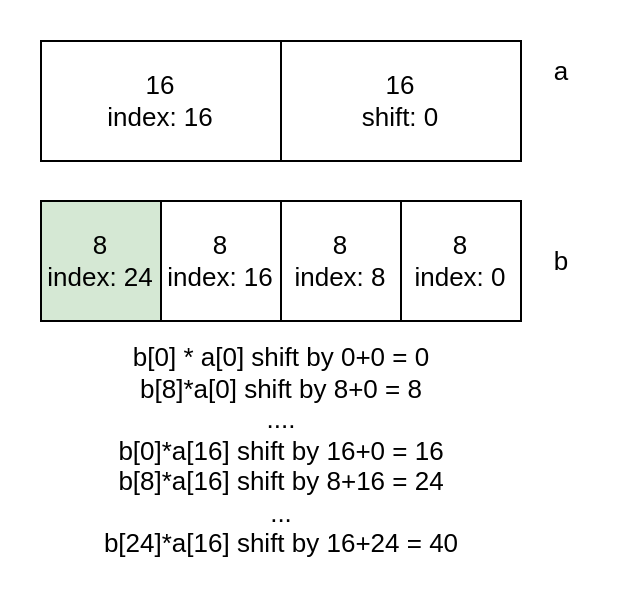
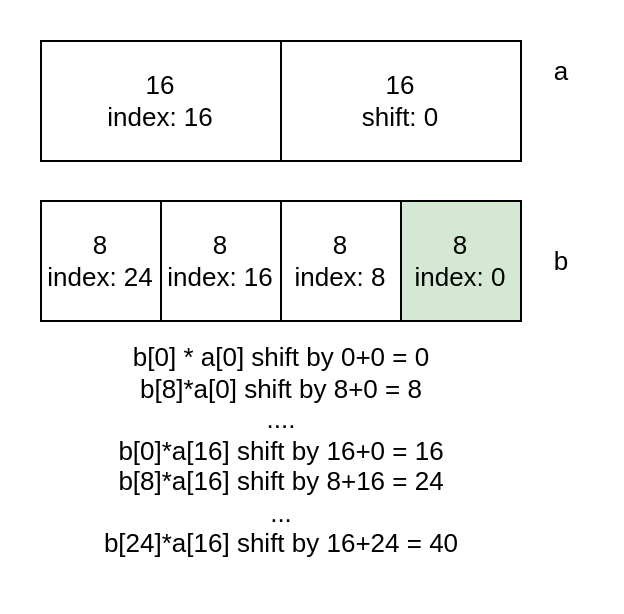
  <mxCell id="0" />
  <mxCell id="1" parent="0" />
  <mxCell id="2" value="16&lt;br style=&quot;font-size: 13px;&quot;&gt;index: 16" style="rounded=0;whiteSpace=wrap;html=1;fontSize=13;" vertex="1" parent="1"><mxGeometry x="20" y="20" width="120" height="60" as="geometry" /></mxCell>
  <mxCell id="3" value="16&lt;br style=&quot;font-size: 13px;&quot;&gt;shift: 0" style="rounded=0;whiteSpace=wrap;html=1;fontSize=13;" vertex="1" parent="1"><mxGeometry x="140" y="20" width="120" height="60" as="geometry" /></mxCell>
- <mxCell id="4" value="8&lt;br style=&quot;font-size: 13px;&quot;&gt;index: 24" style="rounded=0;whiteSpace=wrap;html=1;fontSize=13;fillColor=#d5e8d4;" vertex="1" parent="1"><mxGeometry x="20" y="100" width="60" height="60" as="geometry" /></mxCell>
+ <mxCell id="4" value="8&lt;br style=&quot;font-size: 13px;&quot;&gt;index: 24" style="rounded=0;whiteSpace=wrap;html=1;fontSize=13;" vertex="1" parent="1"><mxGeometry x="20" y="100" width="60" height="60" as="geometry" /></mxCell>
  <mxCell id="5" value="8&lt;br style=&quot;font-size: 13px;&quot;&gt;index: 16" style="rounded=0;whiteSpace=wrap;html=1;fontSize=13;" vertex="1" parent="1"><mxGeometry x="80" y="100" width="60" height="60" as="geometry" /></mxCell>
- <mxCell id="6" value="8&lt;br style=&quot;font-size: 13px;&quot;&gt;index: 0" style="rounded=0;whiteSpace=wrap;html=1;fontSize=13;" vertex="1" parent="1"><mxGeometry x="200" y="100" width="60" height="60" as="geometry" /></mxCell>
+ <mxCell id="6" value="8&lt;br style=&quot;font-size: 13px;&quot;&gt;index: 0" style="rounded=0;whiteSpace=wrap;html=1;fontSize=13;fillColor=#d5e8d4;" vertex="1" parent="1"><mxGeometry x="200" y="100" width="60" height="60" as="geometry" /></mxCell>
  <mxCell id="7" value="8&lt;br style=&quot;font-size: 13px;&quot;&gt;index: 8" style="rounded=0;whiteSpace=wrap;html=1;fontSize=13;" vertex="1" parent="1"><mxGeometry x="140" y="100" width="60" height="60" as="geometry" /></mxCell>
  <mxCell id="8" value="b[0] * a[0] shift by 0+0 = 0&lt;br style=&quot;font-size: 13px;&quot;&gt;b[8]*a[0] shift by 8+0 = 8&lt;br style=&quot;font-size: 13px;&quot;&gt;....&lt;br style=&quot;font-size: 13px;&quot;&gt;b[0]*a[16] shift by 16+0 = 16&lt;br style=&quot;font-size: 13px;&quot;&gt;b[8]*a[16] shift by 8+16 = 24&lt;br style=&quot;font-size: 13px;&quot;&gt;...&lt;br style=&quot;font-size: 13px;&quot;&gt;b[24]*a[16] shift by 16+24 = 40" style="text;html=1;align=center;verticalAlign=middle;resizable=0;points=[];autosize=1;strokeColor=none;fillColor=none;fontSize=13;" vertex="1" parent="1"><mxGeometry x="45" y="165" width="190" height="120" as="geometry" /></mxCell>
  <mxCell id="9" value="a" style="text;html=1;align=center;verticalAlign=middle;resizable=0;points=[];autosize=1;strokeColor=none;fillColor=none;fontSize=13;" vertex="1" parent="1"><mxGeometry x="270" y="25" width="20" height="20" as="geometry" /></mxCell>
  <mxCell id="10" value="b" style="text;html=1;align=center;verticalAlign=middle;resizable=0;points=[];autosize=1;strokeColor=none;fillColor=none;fontSize=13;" vertex="1" parent="1"><mxGeometry x="270" y="120" width="20" height="20" as="geometry" /></mxCell>
